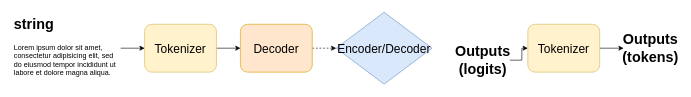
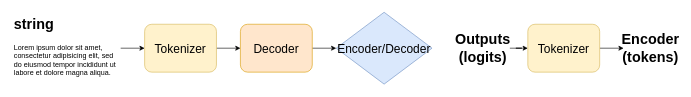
  <mxCell id="0" />
  <mxCell id="1" parent="0" />
  <mxCell id="2" style="edgeStyle=orthogonalEdgeStyle;rounded=0;orthogonalLoop=1;jettySize=auto;html=1;entryX=0;entryY=0.5;entryDx=0;entryDy=0;" parent="1" source="3" target="5" edge="1"><mxGeometry relative="1" as="geometry" /></mxCell>
  <mxCell id="3" value="&lt;font style=&quot;font-size: 20px;&quot;&gt;Tokenizer&lt;/font&gt;" style="rounded=1;whiteSpace=wrap;html=1;fillColor=#fff2cc;strokeColor=#d6b656;" parent="1" vertex="1"><mxGeometry x="240" y="40" width="120" height="80" as="geometry" /></mxCell>
- <mxCell id="4" style="edgeStyle=orthogonalEdgeStyle;rounded=0;orthogonalLoop=1;jettySize=auto;html=1;dashed=1;" parent="1" source="5" target="6" edge="1"><mxGeometry relative="1" as="geometry" /></mxCell>
+ <mxCell id="4" style="edgeStyle=orthogonalEdgeStyle;rounded=0;orthogonalLoop=1;jettySize=auto;html=1;" parent="1" source="5" target="6" edge="1"><mxGeometry relative="1" as="geometry" /></mxCell>
  <mxCell id="5" value="&lt;font style=&quot;font-size: 20px;&quot;&gt;Decoder&lt;/font&gt;" style="rounded=1;whiteSpace=wrap;html=1;fillColor=#ffe6cc;strokeColor=#d79b00;" parent="1" vertex="1"><mxGeometry x="400" y="40" width="120" height="80" as="geometry" /></mxCell>
  <mxCell id="6" value="&lt;font style=&quot;font-size: 20px;&quot;&gt;Encoder/Decoder&lt;/font&gt;" style="rhombus;whiteSpace=wrap;html=1;fillColor=#dae8fc;strokeColor=#6c8ebf;" parent="1" vertex="1"><mxGeometry x="560" y="20" width="160" height="120" as="geometry" /></mxCell>
  <mxCell id="7" style="edgeStyle=orthogonalEdgeStyle;rounded=0;orthogonalLoop=1;jettySize=auto;html=1;entryX=0;entryY=0.5;entryDx=0;entryDy=0;" parent="1" source="8" target="3" edge="1"><mxGeometry relative="1" as="geometry" /></mxCell>
  <mxCell id="8" value="&lt;h1 style=&quot;margin-top: 0px;&quot;&gt;string&lt;/h1&gt;&lt;p&gt;Lorem ipsum dolor sit amet, consectetur adipisicing elit, sed do eiusmod tempor incididunt ut labore et dolore magna aliqua.&lt;/p&gt;" style="text;html=1;whiteSpace=wrap;overflow=hidden;rounded=0;" parent="1" vertex="1"><mxGeometry x="20" y="20" width="180" height="120" as="geometry" /></mxCell>
  <mxCell id="9" value="" style="edgeStyle=orthogonalEdgeStyle;rounded=0;orthogonalLoop=1;jettySize=auto;html=1;" parent="1" source="10" target="12" edge="1"><mxGeometry relative="1" as="geometry" /></mxCell>
- <mxCell id="10" value="&lt;b&gt;&lt;font style=&quot;font-size: 24px;&quot;&gt;Outputs&lt;br&gt;&lt;/font&gt;&lt;/b&gt;&lt;div&gt;&lt;b&gt;&lt;font style=&quot;font-size: 24px;&quot;&gt;(logits)&lt;/font&gt;&lt;/b&gt;&lt;/div&gt;" style="text;html=1;align=center;verticalAlign=middle;whiteSpace=wrap;rounded=0;" parent="1" vertex="1"><mxGeometry x="760" y="80" width="90" height="40" as="geometry" /></mxCell>
+ <mxCell id="10" value="&lt;b&gt;&lt;font style=&quot;font-size: 24px;&quot;&gt;Outputs&lt;br&gt;&lt;/font&gt;&lt;/b&gt;&lt;div&gt;&lt;b&gt;&lt;font style=&quot;font-size: 24px;&quot;&gt;(logits)&lt;/font&gt;&lt;/b&gt;&lt;/div&gt;" style="text;html=1;align=center;verticalAlign=middle;whiteSpace=wrap;rounded=0;" parent="1" vertex="1"><mxGeometry x="760" y="60" width="90" height="40" as="geometry" /></mxCell>
  <mxCell id="11" value="" style="edgeStyle=orthogonalEdgeStyle;rounded=0;orthogonalLoop=1;jettySize=auto;html=1;entryX=0;entryY=0.5;entryDx=0;entryDy=0;" parent="1" source="12" target="13" edge="1"><mxGeometry relative="1" as="geometry"><mxPoint x="1040" y="80" as="targetPoint" /></mxGeometry></mxCell>
  <mxCell id="12" value="&lt;font style=&quot;font-size: 20px;&quot;&gt;Tokenizer&lt;/font&gt;" style="rounded=1;whiteSpace=wrap;html=1;fillColor=#fff2cc;strokeColor=#d6b656;" parent="1" vertex="1"><mxGeometry x="880" y="40" width="120" height="80" as="geometry" /></mxCell>
- <mxCell id="13" value="&lt;span style=&quot;font-size: 24px;&quot;&gt;&lt;b&gt;Outputs&lt;/b&gt;&lt;/span&gt;&lt;div&gt;&lt;span style=&quot;font-size: 24px;&quot;&gt;&lt;b&gt;(tokens)&lt;/b&gt;&lt;/span&gt;&lt;/div&gt;" style="text;html=1;align=center;verticalAlign=middle;whiteSpace=wrap;rounded=0;" parent="1" vertex="1"><mxGeometry x="1040" y="60" width="90" height="40" as="geometry" /></mxCell>
+ <mxCell id="13" value="&lt;span style=&quot;font-size: 24px;&quot;&gt;&lt;b&gt;Encoder&lt;/b&gt;&lt;/span&gt;&lt;div&gt;&lt;span style=&quot;font-size: 24px;&quot;&gt;&lt;b&gt;(tokens)&lt;/b&gt;&lt;/span&gt;&lt;/div&gt;" style="text;html=1;align=center;verticalAlign=middle;whiteSpace=wrap;rounded=0;" parent="1" vertex="1"><mxGeometry x="1040" y="60" width="90" height="40" as="geometry" /></mxCell>
